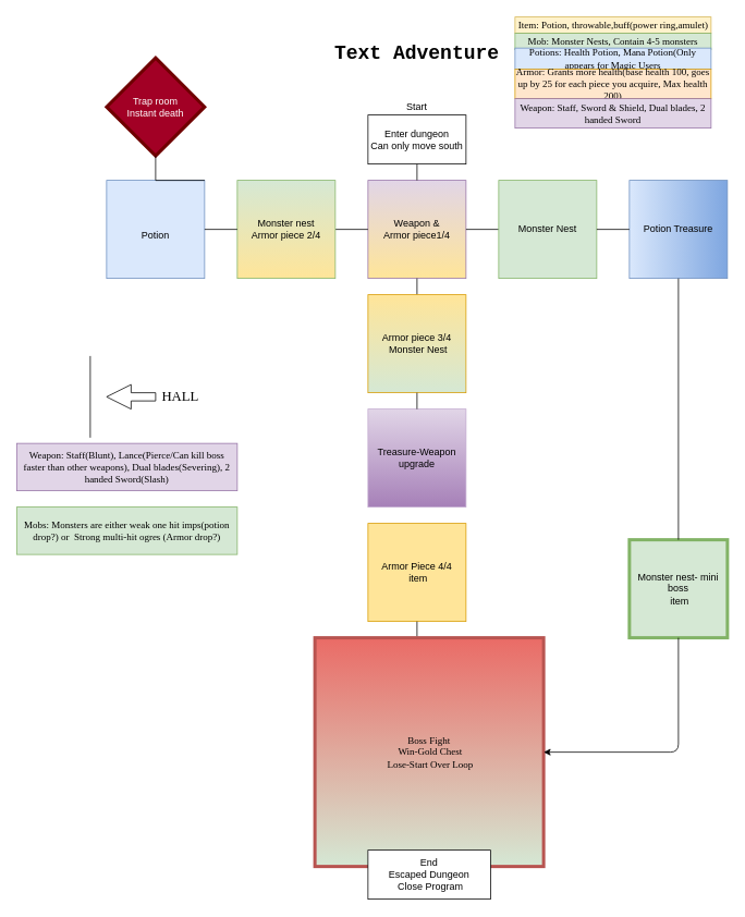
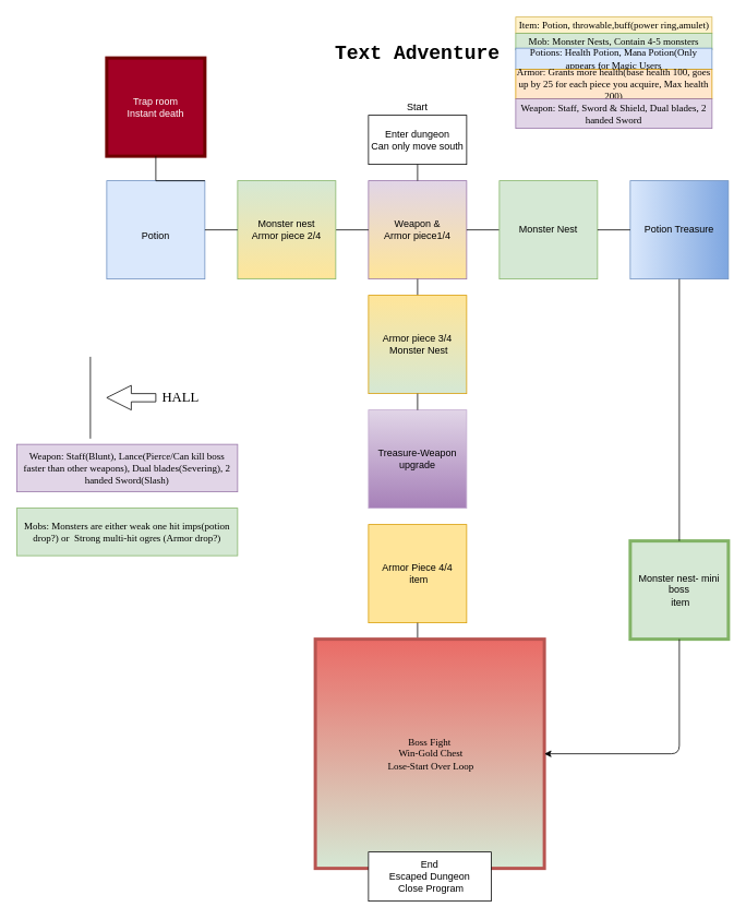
  <mxCell id="0" />
  <mxCell id="1" parent="0" />
  <mxCell id="2" value="Enter dungeon&lt;br&gt;Can only move south" style="rounded=0;whiteSpace=wrap;html=1;" parent="1" vertex="1"><mxGeometry x="450" y="140" width="120" height="60" as="geometry" /></mxCell>
  <mxCell id="3" value="Weapon &amp;amp;&lt;br&gt;Armor piece1/4" style="whiteSpace=wrap;html=1;aspect=fixed;fillColor=#e1d5e7;strokeColor=#9673a6;gradientColor=#FFE599;" parent="1" vertex="1"><mxGeometry x="450" y="220" width="120" height="120" as="geometry" /></mxCell>
  <mxCell id="4" value="Start" style="text;html=1;strokeColor=none;fillColor=none;align=center;verticalAlign=middle;whiteSpace=wrap;rounded=0;" parent="1" vertex="1"><mxGeometry x="470" y="120" width="80" height="20" as="geometry" /></mxCell>
  <mxCell id="5" value="&lt;h1&gt;&lt;font face=&quot;Courier New&quot;&gt;Text Adventure&lt;/font&gt;&lt;/h1&gt;" style="text;html=1;strokeColor=none;fillColor=none;align=center;verticalAlign=middle;whiteSpace=wrap;rounded=0;" parent="1" vertex="1"><mxGeometry x="290" y="44" width="440" height="40" as="geometry" /></mxCell>
  <mxCell id="6" value="" style="endArrow=none;html=1;exitX=0.5;exitY=0;exitDx=0;exitDy=0;" parent="1" source="3" edge="1"><mxGeometry width="50" height="50" relative="1" as="geometry"><mxPoint x="509.5" y="240" as="sourcePoint" /><mxPoint x="510" y="200" as="targetPoint" /></mxGeometry></mxCell>
  <mxCell id="7" value="" style="endArrow=none;html=1;entryX=0;entryY=0.5;entryDx=0;entryDy=0;" parent="1" target="3" edge="1"><mxGeometry width="50" height="50" relative="1" as="geometry"><mxPoint x="410" y="280" as="sourcePoint" /><mxPoint x="200" y="360" as="targetPoint" /></mxGeometry></mxCell>
  <mxCell id="8" value="" style="endArrow=none;html=1;entryX=0.5;entryY=1;entryDx=0;entryDy=0;" parent="1" target="3" edge="1"><mxGeometry width="50" height="50" relative="1" as="geometry"><mxPoint x="510" y="360" as="sourcePoint" /><mxPoint x="520" y="340" as="targetPoint" /></mxGeometry></mxCell>
  <mxCell id="9" value="" style="endArrow=none;html=1;" parent="1" edge="1"><mxGeometry width="50" height="50" relative="1" as="geometry"><mxPoint x="570" y="280" as="sourcePoint" /><mxPoint x="610" y="280" as="targetPoint" /></mxGeometry></mxCell>
  <mxCell id="10" value="Armor piece 3/4&lt;br&gt;&amp;nbsp;Monster Nest" style="whiteSpace=wrap;html=1;aspect=fixed;fillColor=#FFE599;strokeColor=#d79b00;gradientColor=#D5E8D4;" parent="1" vertex="1"><mxGeometry x="450" y="360" width="120" height="120" as="geometry" /></mxCell>
  <mxCell id="11" value="Monster nest&lt;br&gt;Armor piece 2/4" style="whiteSpace=wrap;html=1;aspect=fixed;fillColor=#d5e8d4;strokeColor=#82b366;gradientColor=#FFE599;" parent="1" vertex="1"><mxGeometry x="290" y="220" width="120" height="120" as="geometry" /></mxCell>
  <mxCell id="12" value="Monster Nest" style="whiteSpace=wrap;html=1;aspect=fixed;fillColor=#d5e8d4;strokeColor=#82b366;" parent="1" vertex="1"><mxGeometry x="610" y="220" width="120" height="120" as="geometry" /></mxCell>
  <mxCell id="13" value="&lt;br&gt;Potion" style="whiteSpace=wrap;html=1;aspect=fixed;fillColor=#dae8fc;strokeColor=#6c8ebf;" parent="1" vertex="1"><mxGeometry y="220" width="120" height="120" as="geometry" x="130" /></mxCell>
  <mxCell id="14" value="Potion Treasure" style="whiteSpace=wrap;html=1;aspect=fixed;fillColor=#dae8fc;strokeColor=#6c8ebf;gradientColor=#7EA6E0;gradientDirection=east;" parent="1" vertex="1"><mxGeometry x="770" y="220" width="120" height="120" as="geometry" /></mxCell>
  <mxCell id="15" value="Monster nest- mini boss&lt;br&gt;&amp;nbsp;item" style="whiteSpace=wrap;html=1;aspect=fixed;fillColor=#d5e8d4;strokeColor=#82b366;strokeWidth=4;" parent="1" vertex="1"><mxGeometry x="770" y="660" width="120" height="120" as="geometry" /></mxCell>
- <mxCell id="16" value="Trap room&lt;br&gt;Instant death" style="rhombus;whiteSpace=wrap;html=1;aspect=fixed;fillColor=#a20025;strokeColor=#6F0000;strokeWidth=4;fontColor=#ffffff;" parent="1" vertex="1"><mxGeometry y="70" width="120" height="120" as="geometry" x="130" /></mxCell>
+ <mxCell id="16" value="Trap room&lt;br&gt;Instant death" style="whiteSpace=wrap;html=1;aspect=fixed;fillColor=#a20025;strokeColor=#6F0000;strokeWidth=4;fontColor=#ffffff;" parent="1" vertex="1"><mxGeometry y="70" width="120" height="120" as="geometry" x="130" /></mxCell>
  <mxCell id="17" value="Treasure-Weapon upgrade" style="whiteSpace=wrap;html=1;aspect=fixed;fillColor=#E1D5E7;strokeColor=#C3ABD0;gradientColor=#A680B8;gradientDirection=south;" parent="1" vertex="1"><mxGeometry x="450" y="500" width="120" height="120" as="geometry" /></mxCell>
  <mxCell id="18" value="Armor Piece 4/4&lt;br&gt;&amp;nbsp;item" style="whiteSpace=wrap;html=1;aspect=fixed;fillColor=#FFE599;strokeColor=#d79b00;" parent="1" vertex="1"><mxGeometry x="450" y="640" width="120" height="120" as="geometry" /></mxCell>
  <mxCell id="19" value="Boss Fight&lt;br&gt;&amp;nbsp;Win-Gold Chest&lt;br&gt;&amp;nbsp;Lose-Start Over Loop" style="whiteSpace=wrap;html=1;aspect=fixed;fillColor=#EA6B66;strokeColor=#b85450;gradientColor=#D5E8D4;strokeWidth=4;fontFamily=Garamond;" parent="1" vertex="1"><mxGeometry x="385" y="780" width="280" height="280" as="geometry" /></mxCell>
  <mxCell id="20" value="" style="endArrow=classic;html=1;exitX=0.5;exitY=1;exitDx=0;exitDy=0;entryX=1;entryY=0.5;entryDx=0;entryDy=0;" parent="1" source="15" target="19" edge="1"><mxGeometry width="50" height="50" relative="1" as="geometry"><mxPoint x="210" y="1100" as="sourcePoint" /><mxPoint x="660" y="900" as="targetPoint" /><Array as="points"><mxPoint x="830" y="920" /></Array></mxGeometry></mxCell>
  <mxCell id="21" value="End&lt;br&gt;Escaped Dungeon&lt;br&gt;&amp;nbsp;Close Program" style="rounded=0;whiteSpace=wrap;html=1;strokeWidth=1;gradientColor=none;" parent="1" vertex="1"><mxGeometry x="450" y="1040" width="150" height="60" as="geometry" /></mxCell>
  <mxCell id="22" value="" style="endArrow=none;html=1;entryX=0.5;entryY=1;entryDx=0;entryDy=0;" parent="1" source="15" target="14" edge="1"><mxGeometry width="50" height="50" relative="1" as="geometry"><mxPoint x="210" y="1170" as="sourcePoint" /><mxPoint x="840" y="540" as="targetPoint" /><Array as="points" /></mxGeometry></mxCell>
  <mxCell id="23" value="" style="endArrow=none;html=1;entryX=0.5;entryY=1;entryDx=0;entryDy=0;" parent="1" target="18" edge="1"><mxGeometry width="50" height="50" relative="1" as="geometry"><mxPoint x="510" y="778" as="sourcePoint" /><mxPoint x="510" y="752" as="targetPoint" /></mxGeometry></mxCell>
  <mxCell id="24" value="" style="endArrow=none;html=1;entryX=0.5;entryY=1;entryDx=0;entryDy=0;exitX=0.5;exitY=0;exitDx=0;exitDy=0;" parent="1" source="17" target="10" edge="1"><mxGeometry width="50" height="50" relative="1" as="geometry"><mxPoint x="470" y="480" as="sourcePoint" /><mxPoint x="520" y="430" as="targetPoint" /></mxGeometry></mxCell>
  <mxCell id="25" value="" style="endArrow=none;html=1;exitX=0.5;exitY=0;exitDx=0;exitDy=0;" parent="1" source="13" edge="1"><mxGeometry width="50" height="50" relative="1" as="geometry"><mxPoint x="200" y="270" as="sourcePoint" /><mxPoint x="250" y="220" as="targetPoint" /></mxGeometry></mxCell>
  <mxCell id="26" value="" style="endArrow=none;html=1;exitX=1;exitY=0.5;exitDx=0;exitDy=0;" parent="1" source="12" edge="1"><mxGeometry width="50" height="50" relative="1" as="geometry"><mxPoint x="720" y="330" as="sourcePoint" /><mxPoint x="770" y="280" as="targetPoint" /></mxGeometry></mxCell>
  <mxCell id="27" value="" style="endArrow=none;html=1;exitX=1;exitY=0.5;exitDx=0;exitDy=0;" parent="1" source="13" edge="1"><mxGeometry width="50" height="50" relative="1" as="geometry"><mxPoint x="240" y="330" as="sourcePoint" /><mxPoint x="290" y="280" as="targetPoint" /></mxGeometry></mxCell>
  <mxCell id="28" value="" style="endArrow=none;html=1;entryX=0.5;entryY=1;entryDx=0;entryDy=0;" parent="1" target="16" edge="1"><mxGeometry width="50" height="50" relative="1" as="geometry"><mxPoint x="190" y="220" as="sourcePoint" /><mxPoint x="240" y="170" as="targetPoint" /></mxGeometry></mxCell>
  <mxCell id="29" value="Item: Potion, throwable,buff(power ring,amulet)" style="text;html=1;resizable=0;autosize=1;align=center;verticalAlign=middle;points=[];fillColor=#fff2cc;strokeColor=#d6b656;rounded=0;fontFamily=Garamond;" vertex="1" parent="1"><mxGeometry x="630" width="240" height="20" as="geometry" y="20" /></mxCell>
  <mxCell id="30" value="Mob: Monster Nests, Contain 4-5 monsters" style="text;html=1;strokeColor=#82b366;fillColor=#d5e8d4;align=center;verticalAlign=middle;whiteSpace=wrap;rounded=0;fontFamily=Garamond;" vertex="1" parent="1"><mxGeometry x="630" y="40" width="240" height="20" as="geometry" /></mxCell>
  <mxCell id="31" value="Potions: Health Potion, Mana Potion(Only appears for Magic Users" style="text;html=1;strokeColor=#6c8ebf;fillColor=#dae8fc;align=center;verticalAlign=middle;whiteSpace=wrap;rounded=0;fontFamily=Garamond;" vertex="1" parent="1"><mxGeometry x="630" y="58" width="240" height="26" as="geometry" /></mxCell>
  <mxCell id="32" value="Armor: Grants more health(base health 100, goes up by 25 for each piece you acquire, Max health 200)" style="text;html=1;strokeColor=#d79b00;fillColor=#ffe6cc;align=center;verticalAlign=middle;whiteSpace=wrap;rounded=0;fontFamily=Garamond;" vertex="1" parent="1"><mxGeometry x="630" y="84" width="240" height="36" as="geometry" /></mxCell>
  <mxCell id="33" value="Weapon: Staff, Sword &amp;amp; Shield, Dual blades, 2 handed Sword" style="text;html=1;strokeColor=#9673a6;fillColor=#e1d5e7;align=center;verticalAlign=middle;whiteSpace=wrap;rounded=0;fontFamily=Garamond;" vertex="1" parent="1"><mxGeometry x="630" y="120" width="240" height="36" as="geometry" /></mxCell>
  <mxCell id="34" value="" style="endArrow=none;html=1;fontFamily=Garamond;" edge="1" parent="1"><mxGeometry width="50" height="50" relative="1" as="geometry"><mxPoint x="110" y="435" as="sourcePoint" /><mxPoint x="110" y="535" as="targetPoint" /></mxGeometry></mxCell>
  <mxCell id="35" style="edgeStyle=orthogonalEdgeStyle;shape=arrow;rounded=0;orthogonalLoop=1;jettySize=auto;html=1;fontFamily=Garamond;fontSize=17;" edge="1" parent="1" source="36"><mxGeometry relative="1" as="geometry"><mxPoint y="485" as="targetPoint" x="130" /></mxGeometry></mxCell>
  <mxCell id="36" value="HALL" style="text;html=1;align=center;verticalAlign=middle;resizable=0;points=[];autosize=1;fontFamily=Garamond;fontSize=17;" vertex="1" parent="1"><mxGeometry x="190" y="470" width="60" height="30" as="geometry" /></mxCell>
  <mxCell id="37" value="Weapon: Staff(Blunt), Lance(Pierce/Can kill boss faster than other weapons), Dual blades(Severing), 2 handed Sword(Slash)" style="text;html=1;strokeColor=#9673a6;fillColor=#e1d5e7;align=center;verticalAlign=middle;whiteSpace=wrap;rounded=0;fontFamily=Garamond;" vertex="1" parent="1"><mxGeometry x="20" y="542" width="270" height="58" as="geometry" /></mxCell>
  <mxCell id="38" value="Mobs: Monsters are either weak one hit imps(potion drop?) or&amp;nbsp; Strong multi-hit ogres (Armor drop?)" style="text;html=1;strokeColor=#82b366;fillColor=#d5e8d4;align=center;verticalAlign=middle;whiteSpace=wrap;rounded=0;fontFamily=Garamond;" vertex="1" parent="1"><mxGeometry x="20" y="620" width="270" height="58" as="geometry" /></mxCell>
